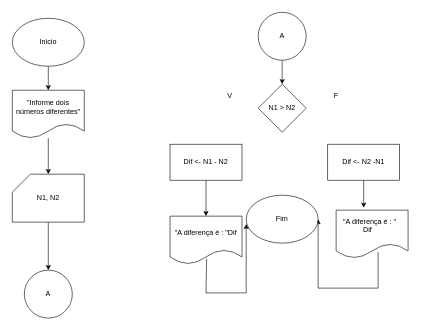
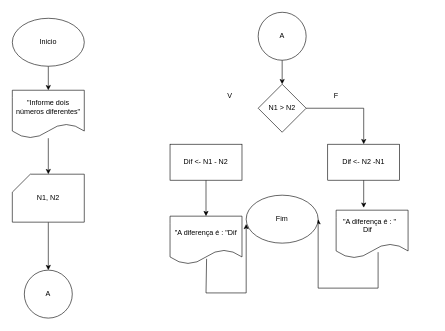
  <mxCell id="0" />
  <mxCell id="1" parent="0" />
  <mxCell id="2" style="edgeStyle=orthogonalEdgeStyle;rounded=0;orthogonalLoop=1;jettySize=auto;html=1;entryX=0.5;entryY=0;entryDx=0;entryDy=0;" edge="1" parent="1" source="3" target="5"><mxGeometry relative="1" as="geometry" /></mxCell>
  <mxCell id="3" value="Inicio" style="ellipse;whiteSpace=wrap;html=1;" vertex="1" parent="1"><mxGeometry x="20" y="30" width="120" height="80" as="geometry" /></mxCell>
  <mxCell id="4" style="edgeStyle=orthogonalEdgeStyle;rounded=0;orthogonalLoop=1;jettySize=auto;html=1;entryX=0.5;entryY=0;entryDx=0;entryDy=0;entryPerimeter=0;" edge="1" parent="1" source="5" target="7"><mxGeometry relative="1" as="geometry" /></mxCell>
  <mxCell id="5" value="&quot;Informe dois números diferentes&quot;" style="shape=document;whiteSpace=wrap;html=1;boundedLbl=1;" vertex="1" parent="1"><mxGeometry x="20" y="150" width="120" height="80" as="geometry" /></mxCell>
  <mxCell id="6" style="edgeStyle=orthogonalEdgeStyle;rounded=0;orthogonalLoop=1;jettySize=auto;html=1;entryX=0.5;entryY=0;entryDx=0;entryDy=0;" edge="1" parent="1" source="7" target="8"><mxGeometry relative="1" as="geometry" /></mxCell>
  <mxCell id="7" value="N1, N2" style="shape=card;whiteSpace=wrap;html=1;" vertex="1" parent="1"><mxGeometry x="20" y="290" width="120" height="80" as="geometry" /></mxCell>
  <mxCell id="8" value="A" style="ellipse;whiteSpace=wrap;html=1;aspect=fixed;" vertex="1" parent="1"><mxGeometry x="40" y="450" width="80" height="80" as="geometry" /></mxCell>
  <mxCell id="9" style="edgeStyle=orthogonalEdgeStyle;rounded=0;orthogonalLoop=1;jettySize=auto;html=1;entryX=0.5;entryY=0;entryDx=0;entryDy=0;" edge="1" parent="1" source="10" target="12"><mxGeometry relative="1" as="geometry" /></mxCell>
  <mxCell id="10" value="A" style="ellipse;whiteSpace=wrap;html=1;aspect=fixed;" vertex="1" parent="1"><mxGeometry x="430" y="20" width="80" height="80" as="geometry" /></mxCell>
+ <mxCell id="11" style="edgeStyle=orthogonalEdgeStyle;rounded=0;orthogonalLoop=1;jettySize=auto;html=1;entryX=0.5;entryY=0;entryDx=0;entryDy=0;" edge="1" parent="1" source="12" target="18"><mxGeometry relative="1" as="geometry" /></mxCell>
  <mxCell id="12" value="N1 &amp;gt; N2" style="rhombus;whiteSpace=wrap;html=1;" vertex="1" parent="1"><mxGeometry x="430" y="140" width="80" height="80" as="geometry" /></mxCell>
  <mxCell id="13" style="edgeStyle=orthogonalEdgeStyle;rounded=0;orthogonalLoop=1;jettySize=auto;html=1;entryX=0;entryY=0.6;entryDx=0;entryDy=0;entryPerimeter=0;exitX=0.508;exitY=0.888;exitDx=0;exitDy=0;exitPerimeter=0;" edge="1" parent="1" source="14" target="21"><mxGeometry relative="1" as="geometry"><mxPoint x="423" y="550" as="targetPoint" /><Array as="points"><mxPoint x="343" y="431" /><mxPoint x="343" y="488" /></Array></mxGeometry></mxCell>
  <mxCell id="14" value="&quot;A diferença é : &quot;Dif" style="shape=document;whiteSpace=wrap;html=1;boundedLbl=1;" vertex="1" parent="1"><mxGeometry x="283" y="360" width="120" height="80" as="geometry" /></mxCell>
  <mxCell id="15" style="edgeStyle=orthogonalEdgeStyle;rounded=0;orthogonalLoop=1;jettySize=auto;html=1;entryX=0.5;entryY=0;entryDx=0;entryDy=0;" edge="1" parent="1" source="16" target="14"><mxGeometry relative="1" as="geometry" /></mxCell>
  <mxCell id="16" value="Dif &amp;lt;- N1 - N2" style="rounded=0;whiteSpace=wrap;html=1;" vertex="1" parent="1"><mxGeometry x="283" y="240" width="120" height="60" as="geometry" /></mxCell>
  <mxCell id="17" style="edgeStyle=orthogonalEdgeStyle;rounded=0;orthogonalLoop=1;jettySize=auto;html=1;entryX=0.383;entryY=-0.05;entryDx=0;entryDy=0;entryPerimeter=0;" edge="1" parent="1" source="18" target="20"><mxGeometry relative="1" as="geometry" /></mxCell>
  <mxCell id="18" value="Dif &amp;lt;- N2 -N1" style="rounded=0;whiteSpace=wrap;html=1;" vertex="1" parent="1"><mxGeometry x="546" y="240" width="120" height="60" as="geometry" /></mxCell>
  <mxCell id="19" style="edgeStyle=orthogonalEdgeStyle;rounded=0;orthogonalLoop=1;jettySize=auto;html=1;entryX=1;entryY=0.5;entryDx=0;entryDy=0;" edge="1" parent="1" target="21"><mxGeometry relative="1" as="geometry"><mxPoint x="630" y="420" as="sourcePoint" /><Array as="points"><mxPoint x="630" y="480" /></Array></mxGeometry></mxCell>
  <mxCell id="20" value="" style="shape=document;whiteSpace=wrap;html=1;boundedLbl=1;" vertex="1" parent="1"><mxGeometry x="560" y="350" width="120" height="80" as="geometry" /></mxCell>
  <mxCell id="21" value="Fim" style="ellipse;whiteSpace=wrap;html=1;" vertex="1" parent="1"><mxGeometry x="410" y="325" width="120" height="80" as="geometry" /></mxCell>
  <mxCell id="22" value="V" style="text;html=1;strokeColor=none;fillColor=none;align=center;verticalAlign=middle;whiteSpace=wrap;rounded=0;" vertex="1" parent="1"><mxGeometry x="363" y="150" width="40" height="20" as="geometry" /></mxCell>
  <mxCell id="23" value="F" style="text;html=1;strokeColor=none;fillColor=none;align=center;verticalAlign=middle;whiteSpace=wrap;rounded=0;" vertex="1" parent="1"><mxGeometry x="540" y="150" width="40" height="20" as="geometry" /></mxCell>
  <mxCell id="24" value="&lt;div&gt;&quot;A diferença é : &quot;&lt;/div&gt;&lt;div&gt;&amp;nbsp;&amp;nbsp;&amp;nbsp;&amp;nbsp;&amp;nbsp;&amp;nbsp;&amp;nbsp;&amp;nbsp;&amp;nbsp; Dif&lt;/div&gt;" style="text;html=1;" vertex="1" parent="1"><mxGeometry x="570" y="355" width="150" height="30" as="geometry" /></mxCell>
